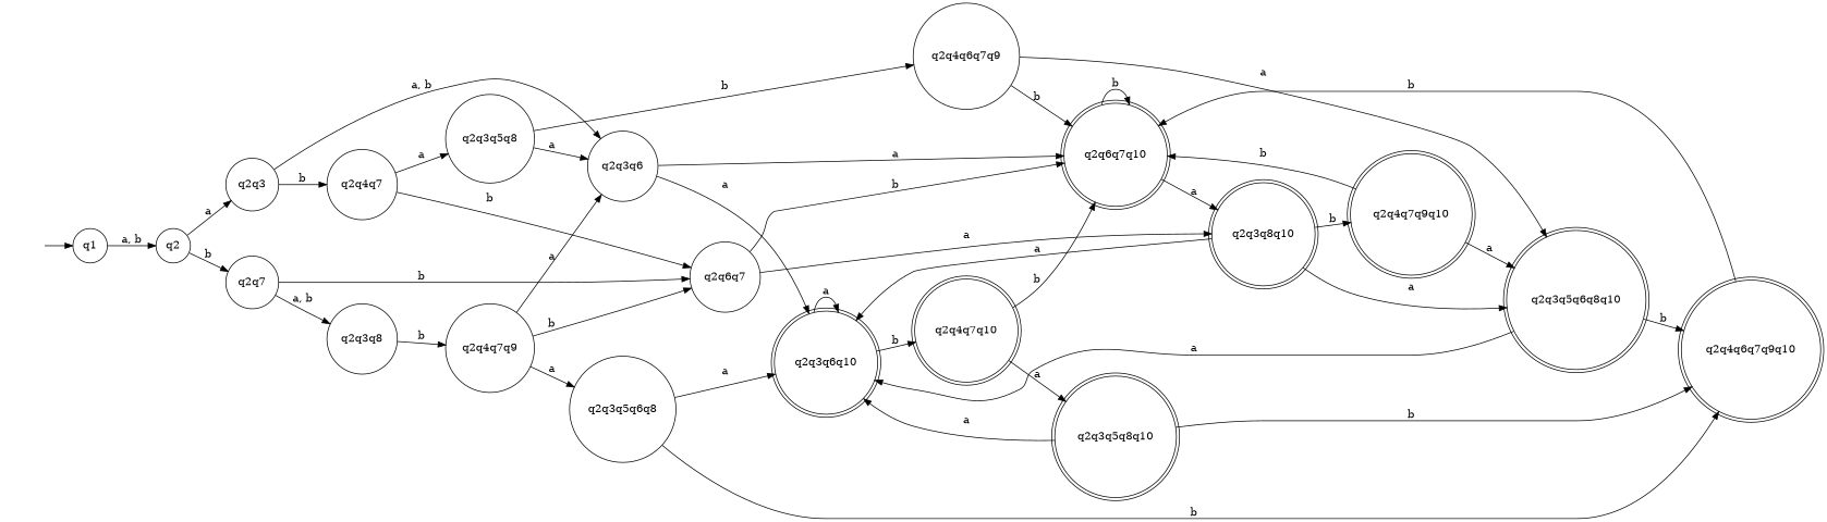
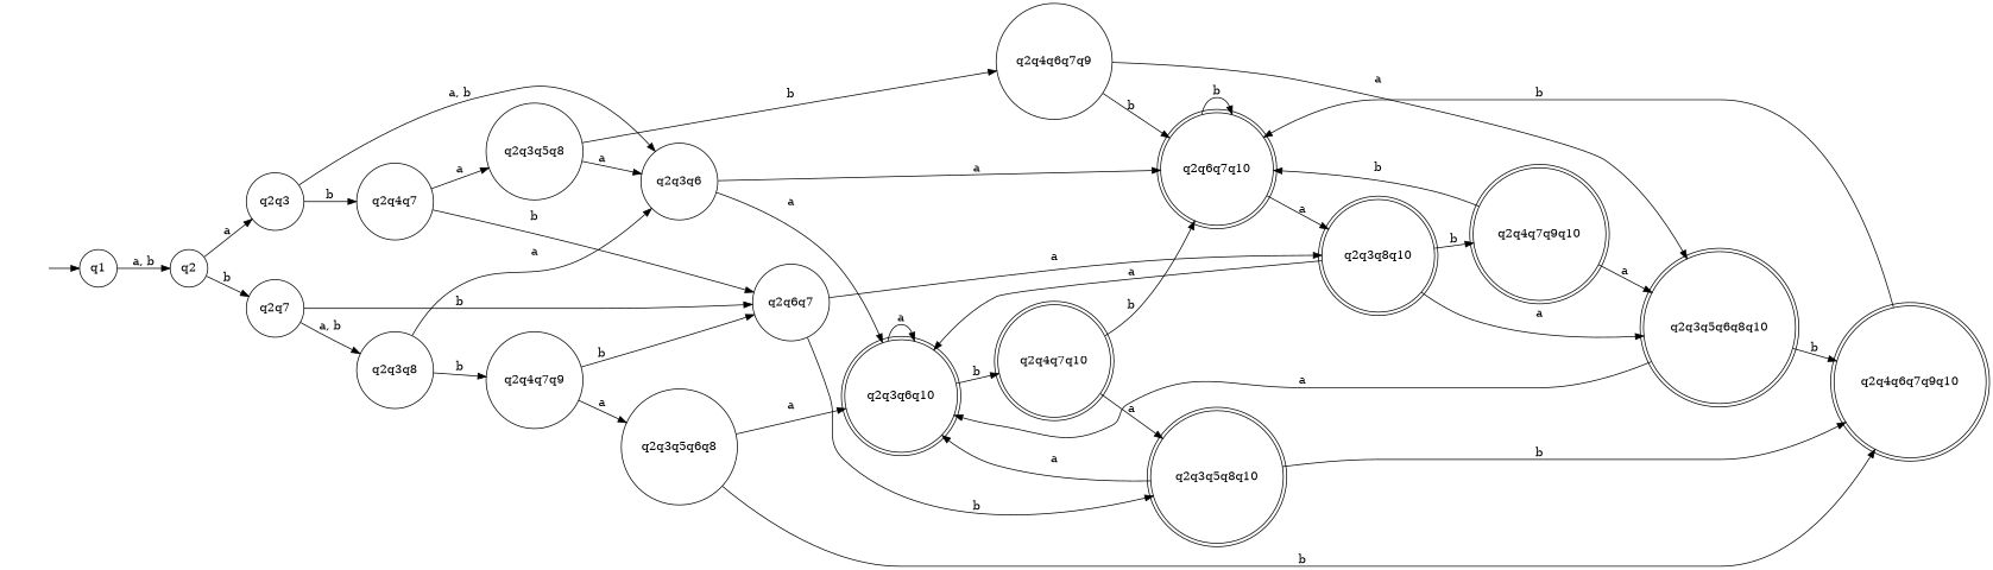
  digraph {
    rankdir=LR
    node [shape=circle]
    q2q3q6q10 [shape=doublecircle]
    q2q4q7q10 [shape=doublecircle]
    q2q6q7q10 [shape=doublecircle]
    q2q3q5q8q10 [shape=doublecircle]
    q2q4q6q7q9q10 [shape=doublecircle]
    q2q3q5q6q8q10 [shape=doublecircle]
    q2q3q8q10 [shape=doublecircle]
    q2q4q7q9q10 [shape=doublecircle]
    "" [shape=none]
    q1
    q2
    q2q3
    q2q7
    q2q3q6
    q2q4q7
    q2q3q8
    q2q6q7
    q2q3q5q8
    q2q4q7q9
    q2q4q6q7q9
    q2q3q5q6q8
    q2q3q6q10 -> q2q3q6q10 [label=a]
    q2q3q6q10 -> q2q4q7q10 [label=b]
    q2q4q7q10 -> q2q6q7q10 [label=b]
    q2q4q7q10 -> q2q3q5q8q10 [label=a]
    q2q6q7q10 -> q2q6q7q10 [label=b]
    q2q6q7q10 -> q2q3q8q10 [label=a]
    q2q3q5q8q10 -> q2q3q6q10 [label=a]
    q2q3q5q8q10 -> q2q4q6q7q9q10 [label=b]
    q2q4q6q7q9q10 -> q2q6q7q10 [label=b]
    q2q3q5q6q8q10 -> q2q3q6q10 [label=a]
    q2q3q5q6q8q10 -> q2q4q6q7q9q10 [label=b]
    q2q3q8q10 -> q2q3q6q10 [label=a]
    q2q3q8q10 -> q2q3q5q6q8q10 [label=a]
    q2q3q8q10 -> q2q4q7q9q10 [label=b]
    q2q4q7q9q10 -> q2q6q7q10 [label=b]
    q2q4q7q9q10 -> q2q3q5q6q8q10 [label=a]
    "" -> q1
    q1 -> q2 [label="a, b"]
    q2 -> q2q3 [label=a]
    q2 -> q2q7 [label=b]
    q2q3 -> q2q3q6 [label="a, b"]
    q2q3 -> q2q4q7 [label=b]
    q2q7 -> q2q3q8 [label="a, b"]
    q2q7 -> q2q6q7 [label=b]
    q2q3q6 -> q2q3q6q10 [label=a]
    q2q3q6 -> q2q6q7q10 [label=a]
    q2q4q7 -> q2q6q7 [label=b]
    q2q4q7 -> q2q3q5q8 [label=a]
-   q2q4q7q9 -> q2q3q6 [label=a]
+   q2q3q8 -> q2q3q6 [label=a]
    q2q3q8 -> q2q4q7q9 [label=b]
-   q2q6q7 -> q2q6q7q10 [label=b]
+   q2q6q7 -> q2q3q5q8q10 [label=b]
    q2q6q7 -> q2q3q8q10 [label=a]
    q2q3q5q8 -> q2q3q6 [label=a]
    q2q3q5q8 -> q2q4q6q7q9 [label=b]
    q2q4q7q9 -> q2q6q7 [label=b]
    q2q4q7q9 -> q2q3q5q6q8 [label=a]
    q2q4q6q7q9 -> q2q6q7q10 [label=b]
    q2q4q6q7q9 -> q2q3q5q6q8q10 [label=a]
    q2q3q5q6q8 -> q2q3q6q10 [label=a]
    q2q3q5q6q8 -> q2q4q6q7q9q10 [label=b]
  }
